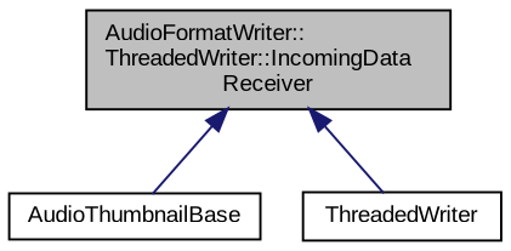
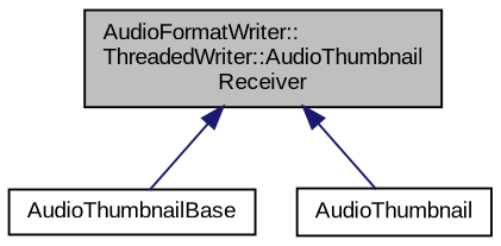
  digraph {
    fontname="Liberation Sans"
    node [color=black fontname="Liberation Sans" fontsize=10 shape=record]
    edge [color=midnightblue dir=back fontname="Liberation Sans" fontsize=10 labelfontname=Helvetica labelfontsize=10 style=solid]
-   n1 [fillcolor=grey75 fontcolor=black height=0.2 label="AudioFormatWriter::\lThreadedWriter::IncomingData\lReceiver" style=filled width=0.4]
+   n1 [fillcolor=grey75 fontcolor=black height=0.2 label="AudioFormatWriter::\lThreadedWriter::AudioThumbnail\lReceiver" style=filled width=0.4]
    n2 [height=0.2 label=AudioThumbnailBase width=0.4]
-   n3 [height=0.2 label=ThreadedWriter width=0.4]
+   n3 [height=0.2 label=AudioThumbnail width=0.4]
    n1 -> n2
    n1 -> n3
  }
